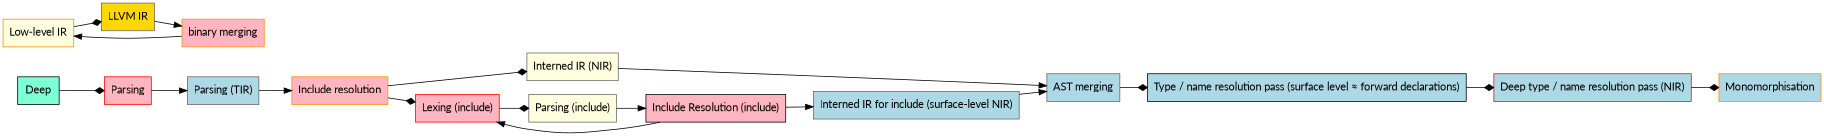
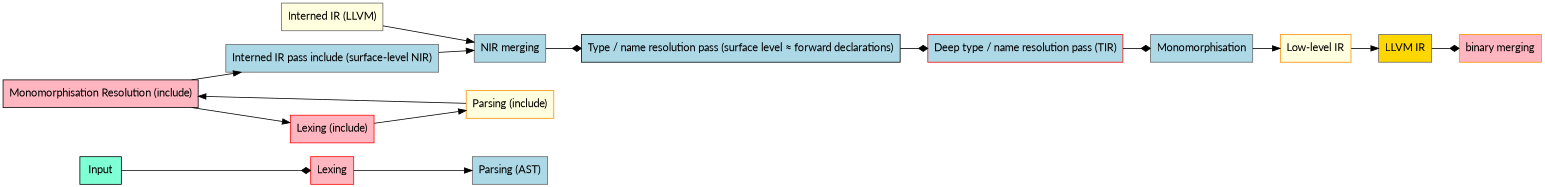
  digraph {
    fontname=Lato
    rankdir=LR
    node [color=gray40 fillcolor=lightblue fontname=Lato shape=box style=filled]
    edge [arrowhead=normal fontname=Lato]
-   Input [color=black fillcolor=aquamarine label=Deep]
-   Lexing [color=red fillcolor=lightpink label=Parsing]
-   "Parsing (AST)" [label="Parsing (TIR)"]
-   "Include resolution" [color=darkorange fillcolor=lightpink]
-   n5 [fillcolor=lightyellow label="Interned IR (NIR)"]
+   Input [color=black fillcolor=aquamarine]
+   Lexing [color=red fillcolor=lightpink]
+   "Parsing (AST)"
+   n5 [fillcolor=lightyellow label="Interned IR (LLVM)"]
    n6 [color=red fillcolor=lightpink label="Lexing (include)"]
-   n7 [label="AST merging"]
-   "Parsing (include)" [fillcolor=lightyellow]
+   n7 [label="NIR merging"]
+   "Parsing (include)" [color=darkorange fillcolor=lightyellow]
    "Type / name resolution pass (surface level ≈ forward declarations)" [color=black]
-   "Include Resolution (include)" [color=black fillcolor=lightpink]
-   "Deep type / name resolution pass (TIR)" [color=red label="Deep type / name resolution pass (NIR)"]
-   n12 [label="Interned IR for include (surface-level NIR)"]
-   Monomorphisation [color=darkorange]
+   "Include Resolution (include)" [color=black fillcolor=lightpink label="Monomorphisation Resolution (include)"]
+   "Deep type / name resolution pass (TIR)" [color=red]
+   n12 [label="Interned IR pass include (surface-level NIR)"]
+   Monomorphisation
    "Low-level IR" [color=darkorange fillcolor=lightyellow]
    "LLVM IR" [fillcolor=gold]
    n16 [color=darkorange fillcolor=lightpink label="binary merging"]
    Input -> Lexing [arrowhead=diamond]
    Lexing -> "Parsing (AST)"
-   "Parsing (AST)" -> "Include resolution"
-   "Include resolution" -> n5 [arrowhead=diamond]
-   "Include resolution" -> n6 [arrowhead=diamond]
    n5 -> n7
-   n6 -> "Parsing (include)" [arrowhead=diamond]
+   n6 -> "Parsing (include)"
    n7 -> "Type / name resolution pass (surface level ≈ forward declarations)" [arrowhead=diamond]
    "Parsing (include)" -> "Include Resolution (include)"
    "Type / name resolution pass (surface level ≈ forward declarations)" -> "Deep type / name resolution pass (TIR)" [arrowhead=diamond]
    "Include Resolution (include)" -> n6
    "Include Resolution (include)" -> n12
    "Deep type / name resolution pass (TIR)" -> Monomorphisation [arrowhead=diamond]
    n12 -> n7
-   n16 -> "Low-level IR"
-   "Low-level IR" -> "LLVM IR" [arrowhead=diamond]
-   "LLVM IR" -> n16
+   Monomorphisation -> "Low-level IR"
+   "Low-level IR" -> "LLVM IR"
+   "LLVM IR" -> n16 [arrowhead=diamond]
  }
